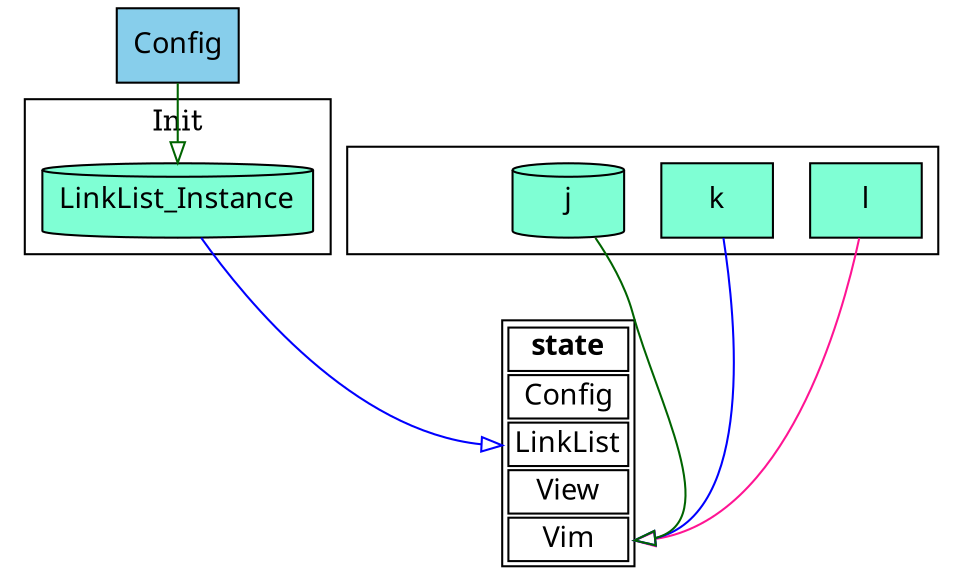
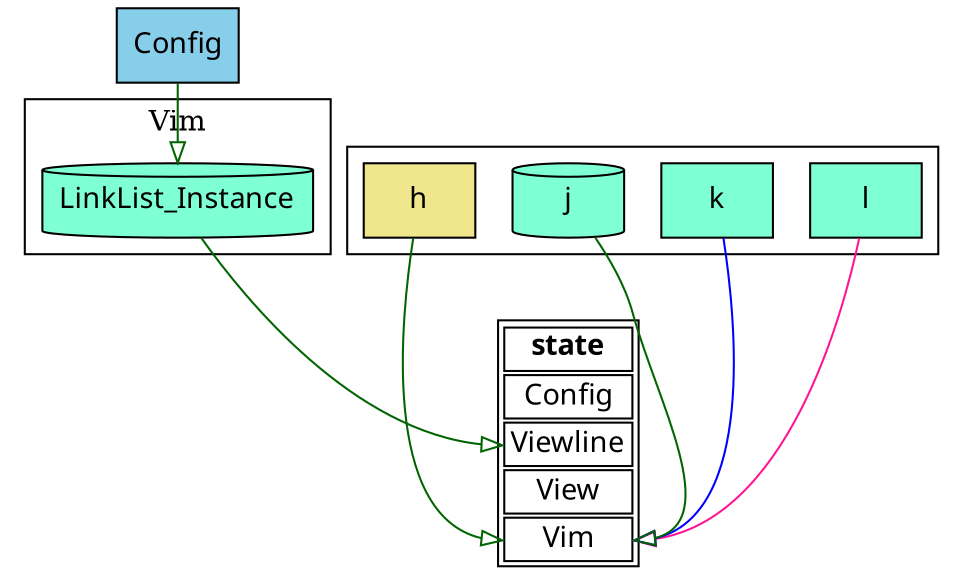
  digraph {
    node [fillcolor=aquamarine fontname="优设好身体" shape=box style=filled]
    edge [arrowhead=empty color=darkgreen fontname="Source Code Variable ExtraLight Italic" headport=port_four]
    n1 [fillcolor=skyblue label=Config]
    l
    k
    j [shape=cylinder]
+   h [fillcolor=khaki]
    LinkList_Instance [shape=cylinder]
-   n7 [label=<         <table border='1' cellborder='1'>             <tr><td  colspan="1"><b>state</b></td></tr>              <tr>              <td port='port_one'>Config</td>             </tr>              <tr>              <td port='port_two'>LinkList</td>             </tr>              <tr>              <td port='port_three'>View</td>             </tr>              <tr>              <td port='port_four'>Vim</td>             </tr>         </table>         > shape=plaintext fillcolor="" style=""]
+   n7 [label=<         <table border='1' cellborder='1'>             <tr><td  colspan="1"><b>state</b></td></tr>              <tr>              <td port='port_one'>Config</td>             </tr>              <tr>              <td port='port_two'>Viewline</td>             </tr>              <tr>              <td port='port_three'>View</td>             </tr>              <tr>              <td port='port_four'>Vim</td>             </tr>         </table>         > shape=plaintext fillcolor="" style=""]
    subgraph sub_1 {
      rank=same
      n1
    }
    subgraph cluster_2 {
      l
      k
      j
+     h
    }
    subgraph cluster_3 {
-     label=Init
+     label=Vim
      LinkList_Instance
    }
    subgraph cluster_4 {
    }
    n1 -> LinkList_Instance
    l -> n7 [color=deeppink]
    k -> n7 [color=blue]
    j -> n7
-   LinkList_Instance -> n7 [color=blue headport=port_two]
+   h -> n7
+   LinkList_Instance -> n7 [headport=port_two]
  }
